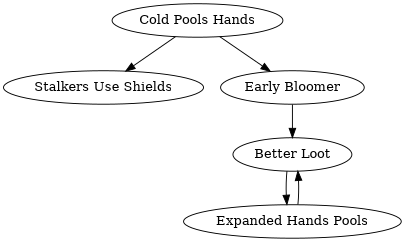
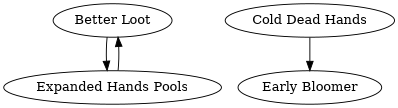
  digraph {
    n1 [label="Better Loot"]
    n2 [label="Expanded Hands Pools"]
-   n3 [label="Cold Pools Hands"]
-   n4 [label="Stalkers Use Shields"]
+   n3 [label="Cold Dead Hands"]
    n5 [label="Early Bloomer"]
    n1 -> n2
    n2 -> n1
-   n3 -> n4
    n3 -> n5
-   n5 -> n1
  }
